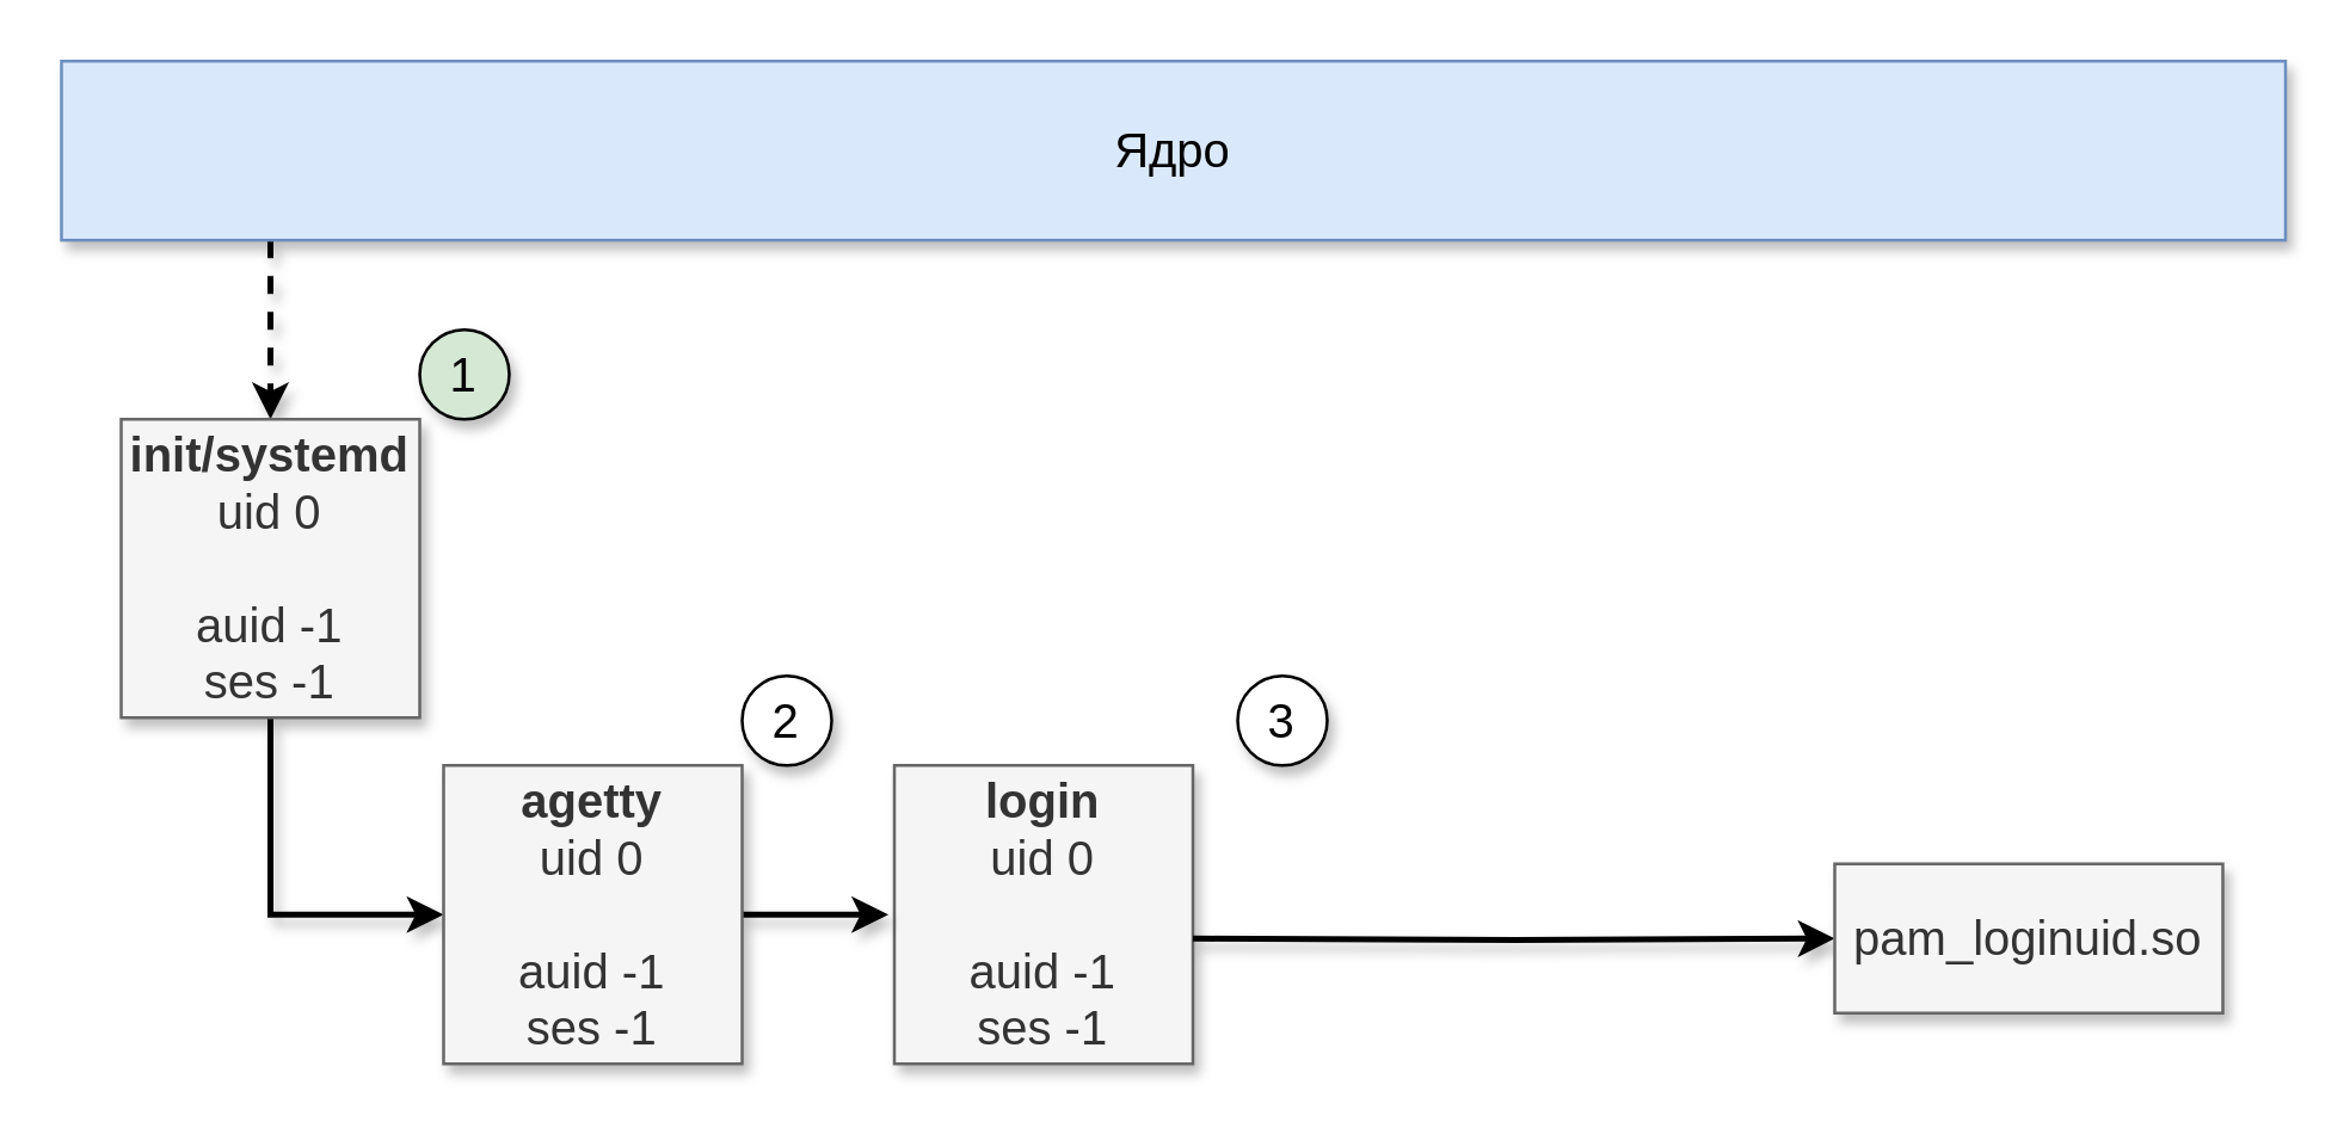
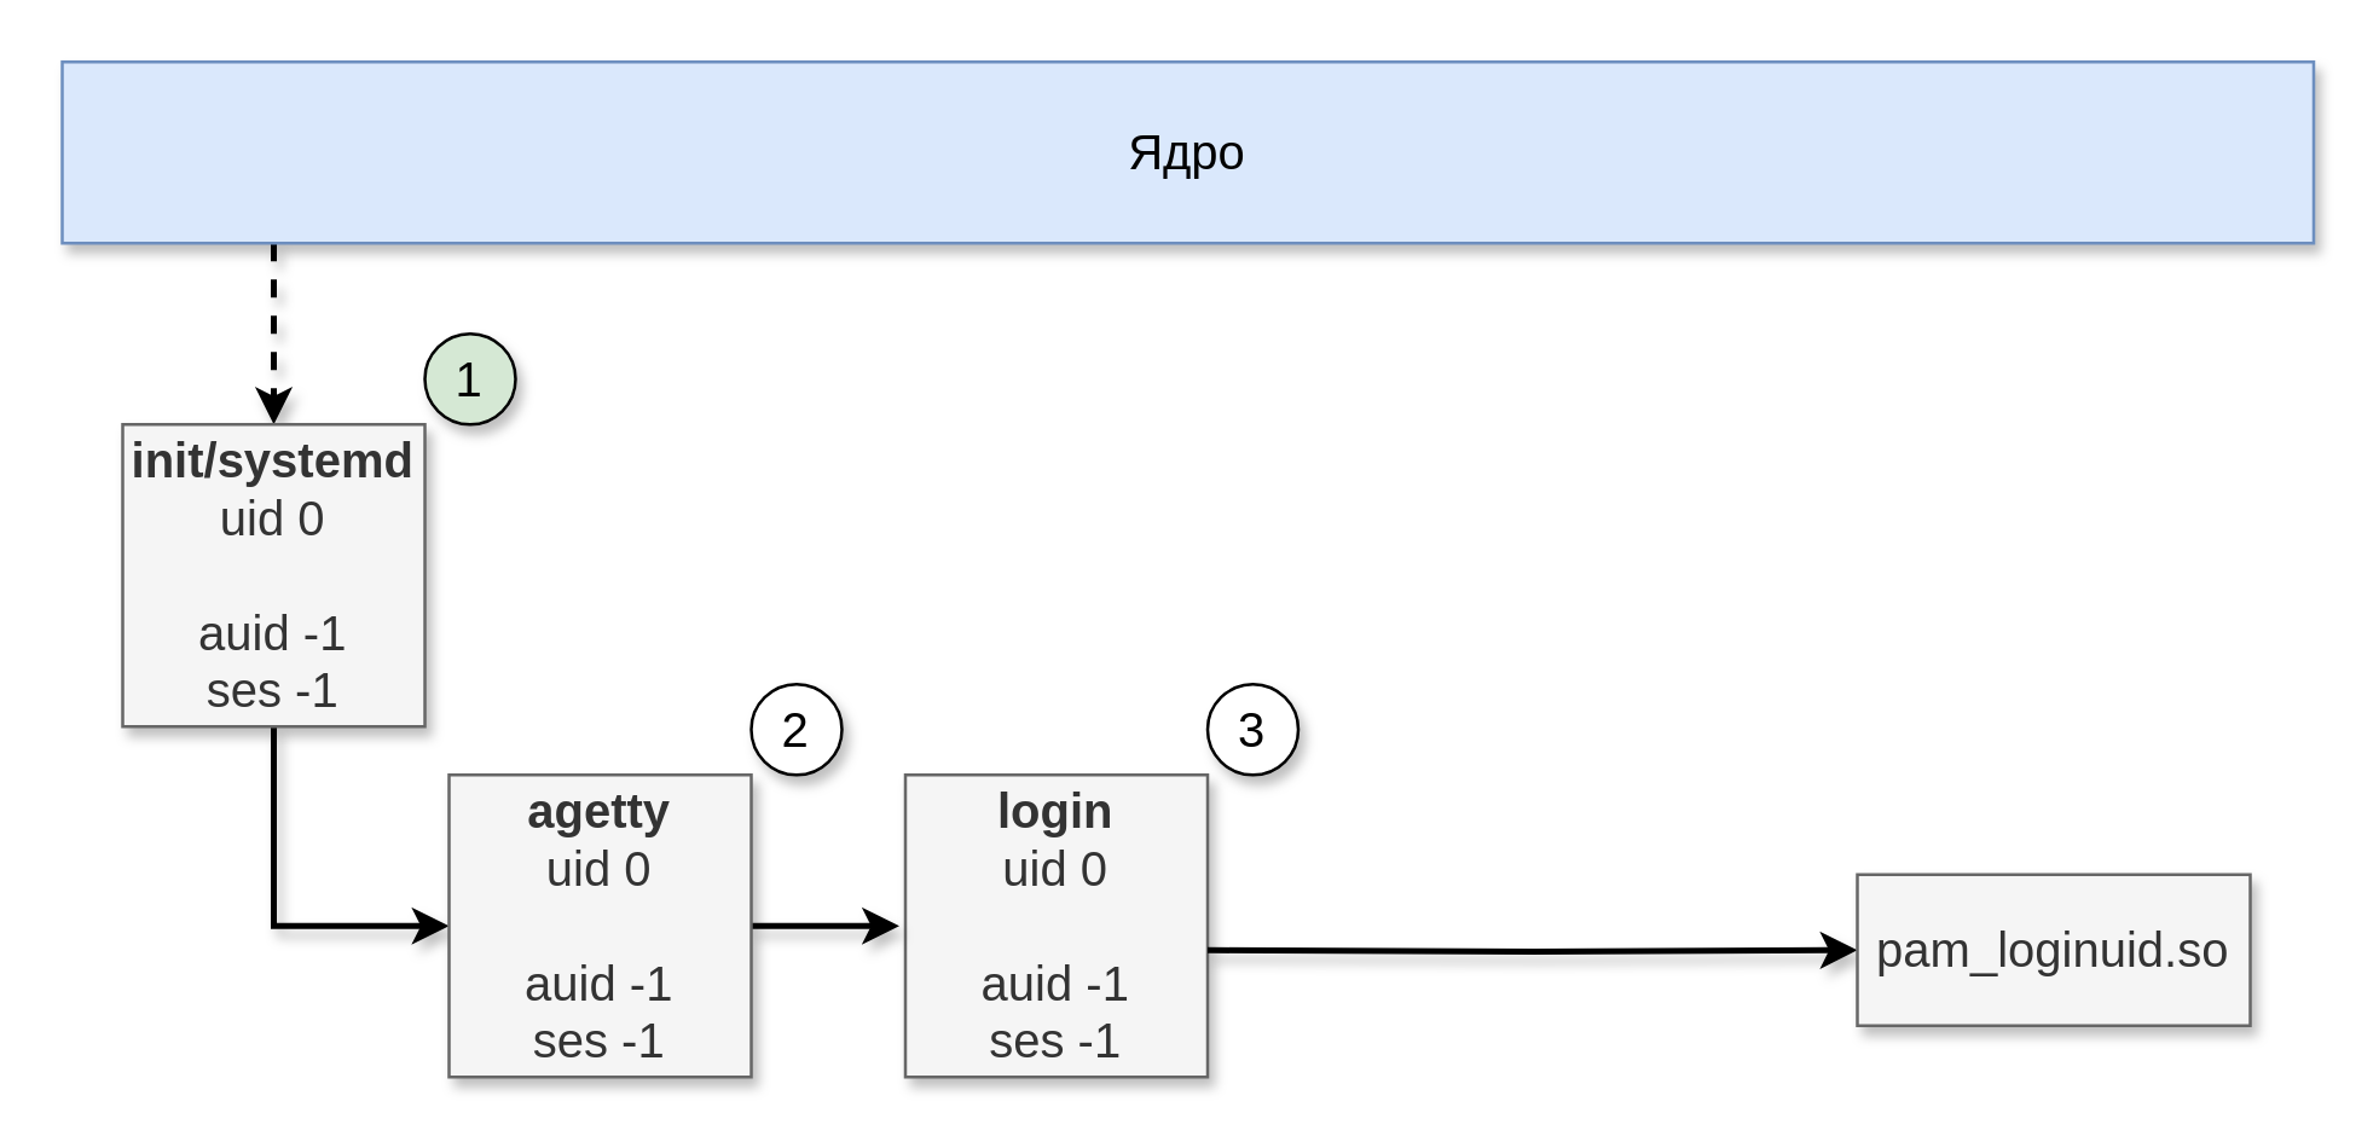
  <mxCell id="0" />
  <mxCell id="1" parent="0" />
  <mxCell id="2" style="edgeStyle=orthogonalEdgeStyle;rounded=0;orthogonalLoop=1;jettySize=auto;html=1;shadow=1;strokeWidth=2;dashed=1;" parent="1" source="3" target="5" edge="1"><mxGeometry relative="1" as="geometry"><Array as="points"><mxPoint x="90" y="100" /><mxPoint x="90" y="100" /></Array></mxGeometry></mxCell>
  <mxCell id="3" value="&lt;font style=&quot;font-size: 16px&quot;&gt;Ядро&lt;/font&gt;" style="rounded=0;whiteSpace=wrap;html=1;fillColor=#dae8fc;strokeColor=#6c8ebf;shadow=1;" parent="1" vertex="1"><mxGeometry x="20" y="20" width="745" height="60" as="geometry" /></mxCell>
  <mxCell id="4" style="edgeStyle=orthogonalEdgeStyle;rounded=0;orthogonalLoop=1;jettySize=auto;html=1;entryX=0;entryY=0.5;entryDx=0;entryDy=0;strokeWidth=2;shadow=1;" parent="1" source="5" target="8" edge="1"><mxGeometry relative="1" as="geometry"><Array as="points"><mxPoint x="90" y="306" /></Array></mxGeometry></mxCell>
  <mxCell id="5" value="&lt;font style=&quot;font-size: 16px&quot;&gt;&lt;b&gt;init/systemd&lt;br&gt;&lt;/b&gt;uid 0&lt;br&gt;&lt;br&gt;auid -1&lt;br&gt;ses -1&lt;br&gt;&lt;/font&gt;" style="whiteSpace=wrap;html=1;aspect=fixed;shadow=1;fillColor=#f5f5f5;strokeColor=#666666;fontColor=#333333;" parent="1" vertex="1"><mxGeometry x="40" y="140" width="100" height="100" as="geometry" /></mxCell>
  <mxCell id="6" value="&lt;font style=&quot;font-size: 16px&quot;&gt;&lt;b&gt;login&lt;br&gt;&lt;/b&gt;uid 0&lt;br&gt;&lt;br&gt;auid -1&lt;br&gt;ses -1&lt;br&gt;&lt;/font&gt;" style="whiteSpace=wrap;html=1;aspect=fixed;shadow=1;fillColor=#f5f5f5;strokeColor=#666666;fontColor=#333333;" parent="1" vertex="1"><mxGeometry x="299" y="256" width="100" height="100" as="geometry" /></mxCell>
  <mxCell id="7" style="edgeStyle=orthogonalEdgeStyle;rounded=0;orthogonalLoop=1;jettySize=auto;html=1;strokeWidth=2;shadow=1;" parent="1" source="8" edge="1"><mxGeometry relative="1" as="geometry"><mxPoint x="297" y="306" as="targetPoint" /></mxGeometry></mxCell>
  <mxCell id="8" value="&lt;font style=&quot;font-size: 16px&quot;&gt;&lt;b&gt;agetty&lt;br&gt;&lt;/b&gt;uid 0&lt;br&gt;&lt;br&gt;auid -1&lt;br&gt;ses -1&lt;br&gt;&lt;/font&gt;" style="whiteSpace=wrap;html=1;aspect=fixed;shadow=1;fillColor=#f5f5f5;strokeColor=#666666;fontColor=#333333;" parent="1" vertex="1"><mxGeometry x="148" y="256" width="100" height="100" as="geometry" /></mxCell>
  <mxCell id="9" value="&lt;font style=&quot;font-size: 16px&quot;&gt;1&lt;/font&gt;" style="ellipse;whiteSpace=wrap;html=1;aspect=fixed;shadow=1;fillColor=#d5e8d4;" parent="1" vertex="1"><mxGeometry x="140" y="110" width="30" height="30" as="geometry" /></mxCell>
  <mxCell id="10" value="&lt;font style=&quot;font-size: 16px&quot;&gt;2&lt;/font&gt;" style="ellipse;whiteSpace=wrap;html=1;aspect=fixed;shadow=1;" parent="1" vertex="1"><mxGeometry x="248" y="226" width="30" height="30" as="geometry" /></mxCell>
- <mxCell id="11" value="&lt;font style=&quot;font-size: 16px&quot;&gt;3&lt;/font&gt;" style="ellipse;whiteSpace=wrap;html=1;aspect=fixed;shadow=1;" parent="1" vertex="1"><mxGeometry x="414" y="226" width="30" height="30" as="geometry" /></mxCell>
+ <mxCell id="11" value="&lt;font style=&quot;font-size: 16px&quot;&gt;3&lt;/font&gt;" style="ellipse;whiteSpace=wrap;html=1;aspect=fixed;shadow=1;" parent="1" vertex="1"><mxGeometry x="399" y="226" width="30" height="30" as="geometry" /></mxCell>
  <mxCell id="12" style="edgeStyle=orthogonalEdgeStyle;rounded=0;orthogonalLoop=1;jettySize=auto;html=1;entryX=0;entryY=0.5;entryDx=0;entryDy=0;strokeWidth=2;shadow=1;" edge="1" parent="1" target="13"><mxGeometry relative="1" as="geometry"><mxPoint x="399" y="314" as="sourcePoint" /></mxGeometry></mxCell>
  <mxCell id="13" value="&lt;font style=&quot;font-size: 16px&quot;&gt;pam_loginuid.so&lt;/font&gt;" style="rounded=0;whiteSpace=wrap;html=1;shadow=1;fillColor=#f5f5f5;strokeColor=#666666;fontColor=#333333;" vertex="1" parent="1"><mxGeometry x="614" y="289" width="130" height="50" as="geometry" /></mxCell>
